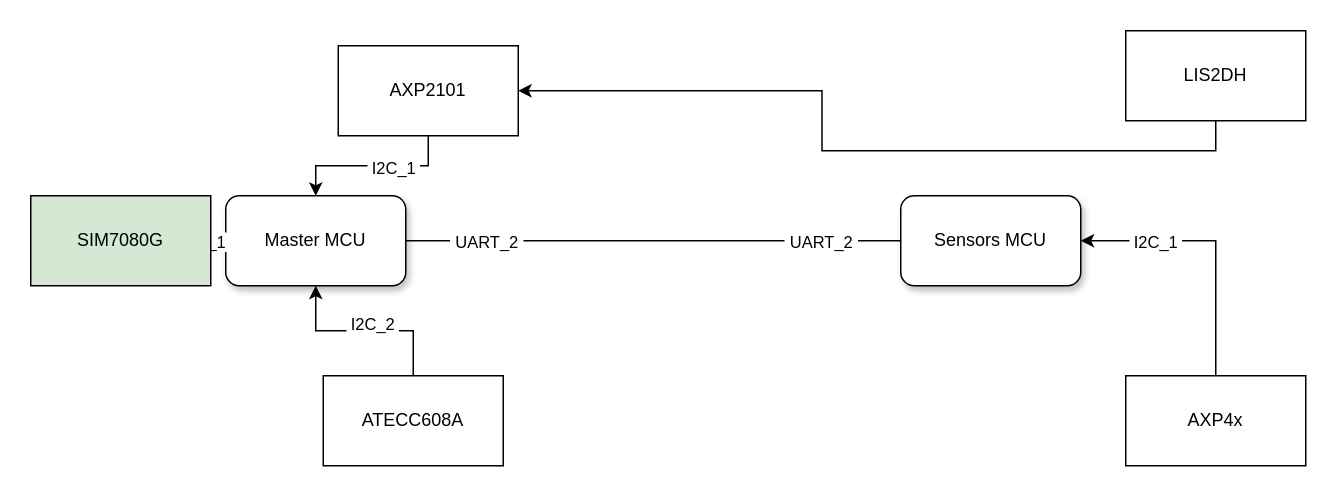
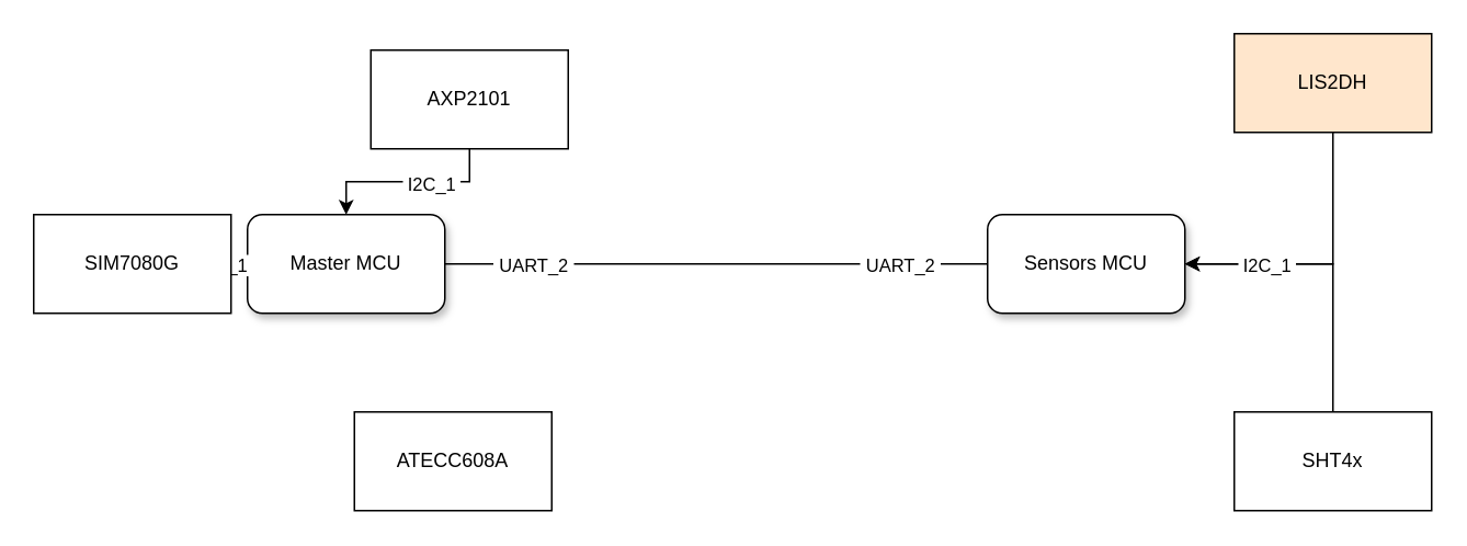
  <mxCell id="0" />
  <mxCell id="1" parent="0" />
  <mxCell id="2" style="edgeStyle=orthogonalEdgeStyle;rounded=0;orthogonalLoop=1;jettySize=auto;html=1;exitX=1;exitY=0.5;exitDx=0;exitDy=0;entryX=0;entryY=0.5;entryDx=0;entryDy=0;startArrow=none;startFill=0;endArrow=none;endFill=0;" parent="1" source="5" target="6" edge="1"><mxGeometry relative="1" as="geometry" /></mxCell>
  <mxCell id="3" value="&amp;nbsp;UART_2&amp;nbsp;" style="edgeLabel;html=1;align=center;verticalAlign=middle;resizable=0;points=[];" parent="2" vertex="1" connectable="0"><mxGeometry x="-0.748" y="-1" relative="1" as="geometry"><mxPoint x="11" y="-1" as="offset" /></mxGeometry></mxCell>
  <mxCell id="4" value="&amp;nbsp;UART_2&amp;nbsp;" style="edgeLabel;html=1;align=center;verticalAlign=middle;resizable=0;points=[];" parent="2" vertex="1" connectable="0"><mxGeometry x="0.73" relative="1" as="geometry"><mxPoint x="-9" as="offset" /></mxGeometry></mxCell>
  <mxCell id="5" value="Master MCU" style="whiteSpace=wrap;html=1;rounded=1;shadow=1;gradientColor=none;perimeterSpacing=0;" parent="1" vertex="1"><mxGeometry x="150" y="130" width="120" height="60" as="geometry" /></mxCell>
  <mxCell id="6" value="Sensors MCU" style="whiteSpace=wrap;html=1;rounded=1;glass=0;shadow=1;" parent="1" vertex="1"><mxGeometry x="600" y="130" width="120" height="60" as="geometry" /></mxCell>
- <mxCell id="7" style="edgeStyle=orthogonalEdgeStyle;rounded=0;orthogonalLoop=1;jettySize=auto;html=1;exitX=1;exitY=0.5;exitDx=0;exitDy=0;entryX=0;entryY=0.5;entryDx=0;entryDy=0;" parent="1" source="9" target="5" edge="1"><mxGeometry relative="1" as="geometry" /></mxCell>
+ <mxCell id="7" style="edgeStyle=orthogonalEdgeStyle;rounded=0;orthogonalLoop=1;jettySize=auto;html=1;exitX=1;exitY=0.5;exitDx=0;exitDy=0;entryX=0;entryY=0.5;entryDx=0;entryDy=0;endArrow=diamond;" parent="1" source="9" target="5" edge="1"><mxGeometry relative="1" as="geometry" /></mxCell>
  <mxCell id="8" value="&lt;font style=&quot;font-size: 11px;&quot;&gt;&amp;nbsp;UART_1&amp;nbsp;&lt;/font&gt;" style="edgeLabel;html=1;align=center;verticalAlign=middle;resizable=0;points=[];" parent="7" vertex="1" connectable="0"><mxGeometry x="0.436" y="1" relative="1" as="geometry"><mxPoint x="-19" y="1" as="offset" /></mxGeometry></mxCell>
- <mxCell id="9" value="SIM7080G" style="whiteSpace=wrap;html=1;fillColor=#d5e8d4;" parent="1" vertex="1"><mxGeometry x="20" y="130" width="120" height="60" as="geometry" /></mxCell>
+ <mxCell id="9" value="SIM7080G" style="whiteSpace=wrap;html=1;" parent="1" vertex="1"><mxGeometry x="20" y="130" width="120" height="60" as="geometry" /></mxCell>
  <mxCell id="10" style="edgeStyle=orthogonalEdgeStyle;rounded=0;orthogonalLoop=1;jettySize=auto;html=1;exitX=0.5;exitY=1;exitDx=0;exitDy=0;entryX=0.5;entryY=0;entryDx=0;entryDy=0;" parent="1" source="12" target="5" edge="1"><mxGeometry relative="1" as="geometry" /></mxCell>
  <mxCell id="11" value="&amp;nbsp;I2C_1&amp;nbsp;" style="edgeLabel;html=1;align=center;verticalAlign=middle;resizable=0;points=[];" parent="10" vertex="1" connectable="0"><mxGeometry x="-0.24" relative="1" as="geometry"><mxPoint y="1" as="offset" /></mxGeometry></mxCell>
  <mxCell id="12" value="AXP2101" style="whiteSpace=wrap;html=1;" parent="1" vertex="1"><mxGeometry x="225" y="30" width="120" height="60" as="geometry" /></mxCell>
- <mxCell id="13" style="edgeStyle=orthogonalEdgeStyle;rounded=0;orthogonalLoop=1;jettySize=auto;html=1;exitX=0.5;exitY=0;exitDx=0;exitDy=0;entryX=0.5;entryY=1;entryDx=0;entryDy=0;" parent="1" source="15" target="5" edge="1"><mxGeometry relative="1" as="geometry" /></mxCell>
- <mxCell id="14" value="&amp;nbsp;I2C_2&amp;nbsp;" style="edgeLabel;html=1;align=center;verticalAlign=middle;resizable=0;points=[];" parent="13" vertex="1" connectable="0"><mxGeometry x="-0.1" y="-2" relative="1" as="geometry"><mxPoint x="-2" y="-3" as="offset" /></mxGeometry></mxCell>
  <mxCell id="15" value="ATECC608A" style="whiteSpace=wrap;html=1;" parent="1" vertex="1"><mxGeometry x="215" y="250" width="120" height="60" as="geometry" /></mxCell>
- <mxCell id="16" style="edgeStyle=orthogonalEdgeStyle;rounded=0;orthogonalLoop=1;jettySize=auto;html=1;exitX=0.5;exitY=1;exitDx=0;exitDy=0;" parent="1" source="17" target="12" edge="1"><mxGeometry relative="1" as="geometry" /></mxCell>
- <mxCell id="17" value="LIS&lt;span style=&quot;background-color: initial;&quot;&gt;2DH&lt;/span&gt;" style="whiteSpace=wrap;html=1;" parent="1" vertex="1"><mxGeometry x="750" y="20" width="120" height="60" as="geometry" /></mxCell>
+ <mxCell id="16" style="edgeStyle=orthogonalEdgeStyle;rounded=0;orthogonalLoop=1;jettySize=auto;html=1;exitX=0.5;exitY=1;exitDx=0;exitDy=0;entryX=1;entryY=0.5;entryDx=0;entryDy=0;" parent="1" source="17" target="6" edge="1"><mxGeometry relative="1" as="geometry" /></mxCell>
+ <mxCell id="17" value="LIS&lt;span style=&quot;background-color: initial;&quot;&gt;2DH&lt;/span&gt;" style="whiteSpace=wrap;html=1;fillColor=#ffe6cc;" parent="1" vertex="1"><mxGeometry x="750" y="20" width="120" height="60" as="geometry" /></mxCell>
  <mxCell id="18" style="edgeStyle=orthogonalEdgeStyle;rounded=0;orthogonalLoop=1;jettySize=auto;html=1;exitX=0.5;exitY=0;exitDx=0;exitDy=0;entryX=1;entryY=0.5;entryDx=0;entryDy=0;" parent="1" source="20" target="6" edge="1"><mxGeometry relative="1" as="geometry" /></mxCell>
  <mxCell id="19" value="&amp;nbsp;I2C_1&amp;nbsp;" style="edgeLabel;html=1;align=center;verticalAlign=middle;resizable=0;points=[];" parent="18" vertex="1" connectable="0"><mxGeometry x="0.6" y="1" relative="1" as="geometry"><mxPoint x="13" y="-1" as="offset" /></mxGeometry></mxCell>
- <mxCell id="20" value="AXP4x" style="whiteSpace=wrap;html=1;" parent="1" vertex="1"><mxGeometry x="750" y="250" width="120" height="60" as="geometry" /></mxCell>
+ <mxCell id="20" value="SHT4x" style="whiteSpace=wrap;html=1;" parent="1" vertex="1"><mxGeometry x="750" y="250" width="120" height="60" as="geometry" /></mxCell>
